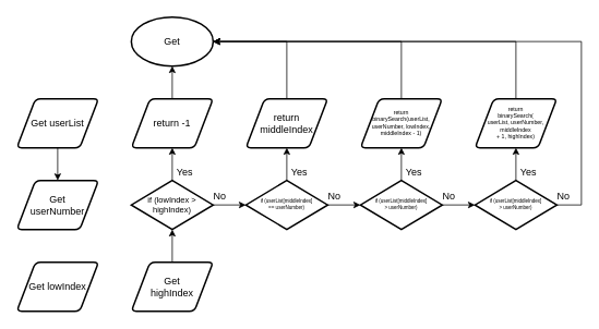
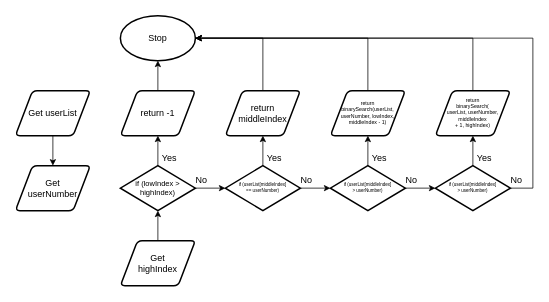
  <mxCell id="0" />
  <mxCell id="1" parent="0" />
  <mxCell id="2" style="edgeStyle=orthogonalEdgeStyle;rounded=0;html=1;fontSize=12;" edge="1" parent="1" source="3" target="8"><mxGeometry relative="1" as="geometry" /></mxCell>
  <mxCell id="3" value="Get userList" style="shape=parallelogram;html=1;strokeWidth=2;perimeter=parallelogramPerimeter;whiteSpace=wrap;rounded=1;arcSize=12;size=0.23;" vertex="1" parent="1"><mxGeometry x="20" y="120" width="100" height="60" as="geometry" /></mxCell>
  <mxCell id="4" style="edgeStyle=orthogonalEdgeStyle;rounded=0;html=1;fontSize=12;" edge="1" parent="1" source="6" target="15"><mxGeometry relative="1" as="geometry" /></mxCell>
  <mxCell id="5" style="edgeStyle=orthogonalEdgeStyle;rounded=0;html=1;entryX=0;entryY=0.5;entryDx=0;entryDy=0;entryPerimeter=0;fontSize=6;" edge="1" parent="1" source="6" target="18"><mxGeometry relative="1" as="geometry" /></mxCell>
  <mxCell id="6" value="if (lowIndex &amp;gt; highIndex)" style="strokeWidth=2;html=1;shape=mxgraph.flowchart.decision;whiteSpace=wrap;fontSize=10;" vertex="1" parent="1"><mxGeometry x="160" y="220" width="100" height="60" as="geometry" /></mxCell>
- <mxCell id="7" value="Get" style="strokeWidth=2;html=1;shape=mxgraph.flowchart.start_1;whiteSpace=wrap;" vertex="1" parent="1"><mxGeometry x="160" y="20" width="100" height="60" as="geometry" /></mxCell>
+ <mxCell id="7" value="Stop" style="strokeWidth=2;html=1;shape=mxgraph.flowchart.start_1;whiteSpace=wrap;" vertex="1" parent="1"><mxGeometry x="160" y="20" width="100" height="60" as="geometry" /></mxCell>
  <mxCell id="8" value="Get&lt;br&gt;userNumber" style="shape=parallelogram;html=1;strokeWidth=2;perimeter=parallelogramPerimeter;whiteSpace=wrap;rounded=1;arcSize=12;size=0.23;" vertex="1" parent="1"><mxGeometry x="20" y="220" width="100" height="60" as="geometry" /></mxCell>
- <mxCell id="9" value="Get lowIndex" style="shape=parallelogram;html=1;strokeWidth=2;perimeter=parallelogramPerimeter;whiteSpace=wrap;rounded=1;arcSize=12;size=0.23;" vertex="1" parent="1"><mxGeometry x="20" y="320" width="100" height="60" as="geometry" /></mxCell>
  <mxCell id="10" style="edgeStyle=orthogonalEdgeStyle;rounded=0;html=1;fontSize=12;" edge="1" parent="1" source="11" target="6"><mxGeometry relative="1" as="geometry" /></mxCell>
  <mxCell id="11" value="Get&lt;br&gt;highIndex" style="shape=parallelogram;html=1;strokeWidth=2;perimeter=parallelogramPerimeter;whiteSpace=wrap;rounded=1;arcSize=12;size=0.23;" vertex="1" parent="1"><mxGeometry x="160" y="320" width="100" height="60" as="geometry" /></mxCell>
  <mxCell id="12" value="&lt;font style=&quot;font-size: 12px;&quot;&gt;Yes&lt;/font&gt;" style="text;html=1;align=center;verticalAlign=middle;resizable=0;points=[];autosize=1;strokeColor=none;fillColor=none;fontSize=10;" vertex="1" parent="1"><mxGeometry x="205" y="195" width="40" height="30" as="geometry" /></mxCell>
  <mxCell id="13" value="No" style="text;html=1;align=center;verticalAlign=middle;resizable=0;points=[];autosize=1;strokeColor=none;fillColor=none;fontSize=12;" vertex="1" parent="1"><mxGeometry x="250" y="225" width="35" height="30" as="geometry" /></mxCell>
  <mxCell id="14" style="edgeStyle=orthogonalEdgeStyle;rounded=0;html=1;fontSize=12;" edge="1" parent="1" source="15" target="7"><mxGeometry relative="1" as="geometry" /></mxCell>
  <mxCell id="15" value="return -1" style="shape=parallelogram;html=1;strokeWidth=2;perimeter=parallelogramPerimeter;whiteSpace=wrap;rounded=1;arcSize=12;size=0.23;" vertex="1" parent="1"><mxGeometry x="160" y="120" width="100" height="60" as="geometry" /></mxCell>
  <mxCell id="16" style="edgeStyle=orthogonalEdgeStyle;rounded=0;html=1;fontSize=6;" edge="1" parent="1" source="18" target="20"><mxGeometry relative="1" as="geometry" /></mxCell>
  <mxCell id="17" style="edgeStyle=orthogonalEdgeStyle;rounded=0;html=1;entryX=0;entryY=0.5;entryDx=0;entryDy=0;entryPerimeter=0;fontSize=6;" edge="1" parent="1" source="18" target="25"><mxGeometry relative="1" as="geometry" /></mxCell>
  <mxCell id="18" value="if (userList[middleIndex]&lt;br style=&quot;font-size: 6px;&quot;&gt;== userNumber)" style="strokeWidth=2;html=1;shape=mxgraph.flowchart.decision;whiteSpace=wrap;fontSize=6;" vertex="1" parent="1"><mxGeometry x="300" y="220" width="100" height="60" as="geometry" /></mxCell>
  <mxCell id="19" style="edgeStyle=orthogonalEdgeStyle;rounded=0;html=1;entryX=1;entryY=0.5;entryDx=0;entryDy=0;entryPerimeter=0;fontSize=7;" edge="1" parent="1" source="20" target="7"><mxGeometry relative="1" as="geometry"><Array as="points"><mxPoint x="350" y="50" /></Array></mxGeometry></mxCell>
  <mxCell id="20" value="return middleIndex" style="shape=parallelogram;html=1;strokeWidth=2;perimeter=parallelogramPerimeter;whiteSpace=wrap;rounded=1;arcSize=12;size=0.23;" vertex="1" parent="1"><mxGeometry x="300" y="120" width="100" height="60" as="geometry" /></mxCell>
  <mxCell id="21" style="edgeStyle=orthogonalEdgeStyle;rounded=0;html=1;entryX=1;entryY=0.5;entryDx=0;entryDy=0;entryPerimeter=0;fontSize=7;" edge="1" parent="1" source="22" target="7"><mxGeometry relative="1" as="geometry"><Array as="points"><mxPoint x="490" y="50" /></Array></mxGeometry></mxCell>
  <mxCell id="22" value="return&lt;br&gt;binarySearch(userList, userNumber, lowIndex, middleIndex - 1)" style="shape=parallelogram;html=1;strokeWidth=2;perimeter=parallelogramPerimeter;whiteSpace=wrap;rounded=1;arcSize=12;size=0.23;fontSize=7;" vertex="1" parent="1"><mxGeometry x="440" y="120" width="100" height="60" as="geometry" /></mxCell>
  <mxCell id="23" style="edgeStyle=orthogonalEdgeStyle;rounded=0;html=1;entryX=0.5;entryY=1;entryDx=0;entryDy=0;fontSize=6;" edge="1" parent="1" source="25" target="22"><mxGeometry relative="1" as="geometry" /></mxCell>
  <mxCell id="24" style="edgeStyle=orthogonalEdgeStyle;rounded=0;html=1;fontSize=7;entryX=0;entryY=0.5;entryDx=0;entryDy=0;entryPerimeter=0;" edge="1" parent="1" source="25" target="32"><mxGeometry relative="1" as="geometry"><mxPoint x="575" y="250" as="targetPoint" /></mxGeometry></mxCell>
  <mxCell id="25" value="if (userList[middleIndex]&lt;br style=&quot;font-size: 6px;&quot;&gt;&amp;gt; userNumber)" style="strokeWidth=2;html=1;shape=mxgraph.flowchart.decision;whiteSpace=wrap;fontSize=6;" vertex="1" parent="1"><mxGeometry x="440" y="220" width="100" height="60" as="geometry" /></mxCell>
  <mxCell id="26" value="&lt;font style=&quot;font-size: 12px;&quot;&gt;Yes&lt;/font&gt;" style="text;html=1;align=center;verticalAlign=middle;resizable=0;points=[];autosize=1;strokeColor=none;fillColor=none;fontSize=10;" vertex="1" parent="1"><mxGeometry x="345" y="195" width="40" height="30" as="geometry" /></mxCell>
  <mxCell id="27" value="No" style="text;html=1;align=center;verticalAlign=middle;resizable=0;points=[];autosize=1;strokeColor=none;fillColor=none;fontSize=12;" vertex="1" parent="1"><mxGeometry x="390" y="225" width="35" height="30" as="geometry" /></mxCell>
  <mxCell id="28" style="edgeStyle=orthogonalEdgeStyle;rounded=0;html=1;entryX=1;entryY=0.5;entryDx=0;entryDy=0;entryPerimeter=0;fontSize=7;" edge="1" parent="1" source="29" target="7"><mxGeometry relative="1" as="geometry"><Array as="points"><mxPoint x="630" y="50" /></Array></mxGeometry></mxCell>
  <mxCell id="29" value="return&lt;br style=&quot;font-size: 7px;&quot;&gt;binarySearch(&lt;br style=&quot;font-size: 7px;&quot;&gt;userList, userNumber,&lt;br style=&quot;font-size: 7px;&quot;&gt;middleIndex&lt;br style=&quot;font-size: 7px;&quot;&gt;+ 1, highIndex)" style="shape=parallelogram;html=1;strokeWidth=2;perimeter=parallelogramPerimeter;whiteSpace=wrap;rounded=1;arcSize=12;size=0.23;fontSize=7;" vertex="1" parent="1"><mxGeometry x="580" y="120" width="100" height="60" as="geometry" /></mxCell>
  <mxCell id="30" style="edgeStyle=orthogonalEdgeStyle;rounded=0;html=1;entryX=0.5;entryY=1;entryDx=0;entryDy=0;fontSize=6;" edge="1" parent="1" source="32" target="29"><mxGeometry relative="1" as="geometry" /></mxCell>
  <mxCell id="31" style="edgeStyle=orthogonalEdgeStyle;rounded=0;html=1;entryX=1;entryY=0.5;entryDx=0;entryDy=0;entryPerimeter=0;fontSize=7;" edge="1" parent="1" source="32" target="7"><mxGeometry relative="1" as="geometry"><Array as="points"><mxPoint x="710" y="250" /><mxPoint x="710" y="50" /></Array></mxGeometry></mxCell>
  <mxCell id="32" value="if (userList[middleIndex]&lt;br style=&quot;font-size: 6px;&quot;&gt;&amp;gt; userNumber)" style="strokeWidth=2;html=1;shape=mxgraph.flowchart.decision;whiteSpace=wrap;fontSize=6;" vertex="1" parent="1"><mxGeometry x="580" y="220" width="100" height="60" as="geometry" /></mxCell>
  <mxCell id="33" value="&lt;font style=&quot;font-size: 12px;&quot;&gt;Yes&lt;/font&gt;" style="text;html=1;align=center;verticalAlign=middle;resizable=0;points=[];autosize=1;strokeColor=none;fillColor=none;fontSize=10;" vertex="1" parent="1"><mxGeometry x="485" y="195" width="40" height="30" as="geometry" /></mxCell>
  <mxCell id="34" value="No" style="text;html=1;align=center;verticalAlign=middle;resizable=0;points=[];autosize=1;strokeColor=none;fillColor=none;fontSize=12;" vertex="1" parent="1"><mxGeometry x="530" y="225" width="35" height="30" as="geometry" /></mxCell>
  <mxCell id="35" value="&lt;font style=&quot;font-size: 12px;&quot;&gt;Yes&lt;/font&gt;" style="text;html=1;align=center;verticalAlign=middle;resizable=0;points=[];autosize=1;strokeColor=none;fillColor=none;fontSize=10;" vertex="1" parent="1"><mxGeometry x="625" y="195" width="40" height="30" as="geometry" /></mxCell>
  <mxCell id="36" value="No" style="text;html=1;align=center;verticalAlign=middle;resizable=0;points=[];autosize=1;strokeColor=none;fillColor=none;fontSize=12;" vertex="1" parent="1"><mxGeometry x="670" y="225" width="35" height="30" as="geometry" /></mxCell>
